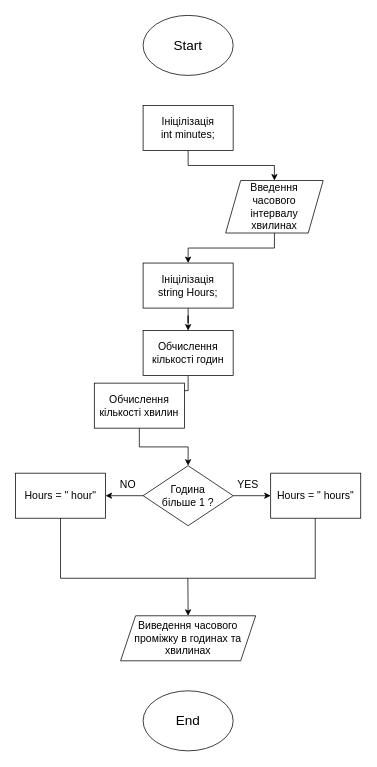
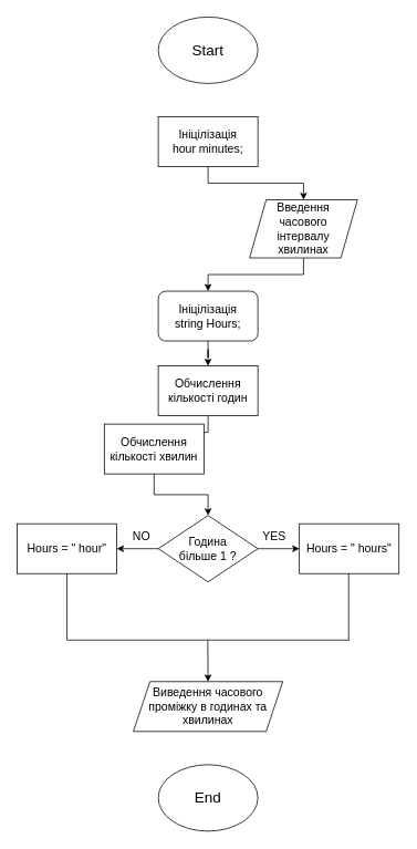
  <mxCell id="0" />
  <mxCell id="1" parent="0" />
  <mxCell id="2" value="&lt;font style=&quot;font-size: 18px;&quot;&gt;Start&lt;/font&gt;" style="ellipse;whiteSpace=wrap;html=1;" vertex="1" parent="1"><mxGeometry x="190" y="20" width="120" height="80" as="geometry" /></mxCell>
  <mxCell id="3" value="" style="edgeStyle=orthogonalEdgeStyle;rounded=0;orthogonalLoop=1;jettySize=auto;html=1;" edge="1" parent="1" source="4" target="6"><mxGeometry relative="1" as="geometry" /></mxCell>
- <mxCell id="4" value="&lt;font style=&quot;font-size: 14px;&quot;&gt;Ініцілізація&lt;br&gt;int minutes;&lt;/font&gt;" style="rounded=0;whiteSpace=wrap;html=1;" vertex="1" parent="1"><mxGeometry x="190" y="140" width="120" height="60" as="geometry" /></mxCell>
+ <mxCell id="4" value="&lt;font style=&quot;font-size: 14px;&quot;&gt;Ініцілізація&lt;br&gt;hour minutes;&lt;/font&gt;" style="rounded=0;whiteSpace=wrap;html=1;" vertex="1" parent="1"><mxGeometry x="190" y="140" width="120" height="60" as="geometry" /></mxCell>
  <mxCell id="5" value="" style="edgeStyle=orthogonalEdgeStyle;rounded=0;orthogonalLoop=1;jettySize=auto;html=1;" edge="1" parent="1" source="6" target="8"><mxGeometry relative="1" as="geometry" /></mxCell>
  <mxCell id="6" value="&lt;font style=&quot;font-size: 14px;&quot;&gt;Введення &lt;br&gt;часового &lt;br&gt;інтервалу &lt;br&gt;хвилинах&lt;/font&gt;" style="shape=parallelogram;perimeter=parallelogramPerimeter;whiteSpace=wrap;html=1;fixedSize=1;" vertex="1" parent="1"><mxGeometry x="300" y="240" width="130" height="70" as="geometry" /></mxCell>
  <mxCell id="7" value="" style="edgeStyle=orthogonalEdgeStyle;rounded=0;orthogonalLoop=1;jettySize=auto;html=1;" edge="1" parent="1" source="8" target="10"><mxGeometry relative="1" as="geometry" /></mxCell>
- <mxCell id="8" value="&lt;font style=&quot;font-size: 14px;&quot;&gt;Ініцілізація &lt;br&gt;string Hours;&lt;/font&gt;" style="rounded=0;whiteSpace=wrap;html=1;" vertex="1" parent="1"><mxGeometry x="190" y="350" width="120" height="60" as="geometry" /></mxCell>
+ <mxCell id="8" value="&lt;font style=&quot;font-size: 14px;&quot;&gt;Ініцілізація &lt;br&gt;string Hours;&lt;/font&gt;" style="whiteSpace=wrap;html=1;rounded=1;" vertex="1" parent="1"><mxGeometry x="190" y="350" width="120" height="60" as="geometry" /></mxCell>
  <mxCell id="9" value="" style="edgeStyle=orthogonalEdgeStyle;rounded=0;orthogonalLoop=1;jettySize=auto;html=1;" edge="1" parent="1" source="10" target="12"><mxGeometry relative="1" as="geometry" /></mxCell>
  <mxCell id="10" value="&lt;font style=&quot;font-size: 14px;&quot;&gt;Обчислення кількості годин&lt;/font&gt;" style="rounded=0;whiteSpace=wrap;html=1;" vertex="1" parent="1"><mxGeometry x="190" y="440" width="120" height="60" as="geometry" /></mxCell>
  <mxCell id="11" value="" style="edgeStyle=orthogonalEdgeStyle;rounded=0;orthogonalLoop=1;jettySize=auto;html=1;" edge="1" parent="1" source="12" target="15"><mxGeometry relative="1" as="geometry" /></mxCell>
  <mxCell id="12" value="&lt;font style=&quot;font-size: 14px;&quot;&gt;Обчислення кількості хвилин&lt;/font&gt;" style="rounded=0;whiteSpace=wrap;html=1;" vertex="1" parent="1"><mxGeometry x="125" y="510" width="120" height="60" as="geometry" /></mxCell>
  <mxCell id="13" value="" style="edgeStyle=orthogonalEdgeStyle;rounded=0;orthogonalLoop=1;jettySize=auto;html=1;" edge="1" parent="1" source="15" target="16"><mxGeometry relative="1" as="geometry" /></mxCell>
  <mxCell id="14" value="" style="edgeStyle=orthogonalEdgeStyle;rounded=0;orthogonalLoop=1;jettySize=auto;html=1;" edge="1" parent="1" source="15" target="18"><mxGeometry relative="1" as="geometry" /></mxCell>
  <mxCell id="15" value="&lt;font style=&quot;font-size: 14px;&quot;&gt;Година &lt;br&gt;більше 1 ?&lt;/font&gt;" style="rhombus;whiteSpace=wrap;html=1;" vertex="1" parent="1"><mxGeometry x="190" y="620" width="120" height="80" as="geometry" /></mxCell>
  <mxCell id="16" value="&lt;font style=&quot;font-size: 14px;&quot;&gt;Hours = &quot; hours&quot;&lt;/font&gt;" style="rounded=0;whiteSpace=wrap;html=1;" vertex="1" parent="1"><mxGeometry x="360" y="630" width="120" height="60" as="geometry" /></mxCell>
  <mxCell id="17" value="&lt;font style=&quot;font-size: 14px;&quot;&gt;YES&lt;/font&gt;" style="text;strokeColor=none;align=center;fillColor=none;html=1;verticalAlign=middle;whiteSpace=wrap;rounded=0;" vertex="1" parent="1"><mxGeometry x="300" y="630" width="60" height="30" as="geometry" /></mxCell>
  <mxCell id="18" value="&lt;font style=&quot;font-size: 14px;&quot;&gt;Hours = &quot; hour&quot;&lt;/font&gt;" style="rounded=0;whiteSpace=wrap;html=1;" vertex="1" parent="1"><mxGeometry x="20" y="630" width="120" height="60" as="geometry" /></mxCell>
  <mxCell id="19" value="&lt;font style=&quot;font-size: 14px;&quot;&gt;NO&lt;/font&gt;" style="text;strokeColor=none;align=center;fillColor=none;html=1;verticalAlign=middle;whiteSpace=wrap;rounded=0;" vertex="1" parent="1"><mxGeometry x="140" y="630" width="60" height="30" as="geometry" /></mxCell>
  <mxCell id="20" value="" style="endArrow=none;html=1;rounded=0;exitX=0.5;exitY=1;exitDx=0;exitDy=0;" edge="1" parent="1" source="18"><mxGeometry width="50" height="50" relative="1" as="geometry"><mxPoint x="360" y="630" as="sourcePoint" /><mxPoint x="80" y="770" as="targetPoint" /></mxGeometry></mxCell>
  <mxCell id="21" value="" style="endArrow=none;html=1;rounded=0;exitX=0.5;exitY=1;exitDx=0;exitDy=0;" edge="1" parent="1"><mxGeometry width="50" height="50" relative="1" as="geometry"><mxPoint x="419.38" y="690" as="sourcePoint" /><mxPoint x="419.38" y="770" as="targetPoint" /></mxGeometry></mxCell>
  <mxCell id="22" value="" style="endArrow=none;html=1;rounded=0;" edge="1" parent="1"><mxGeometry width="50" height="50" relative="1" as="geometry"><mxPoint x="80" y="770" as="sourcePoint" /><mxPoint x="420" y="770" as="targetPoint" /></mxGeometry></mxCell>
  <mxCell id="23" value="&lt;font style=&quot;font-size: 14px;&quot;&gt;Виведення часового проміжку в годинах та хвилинах&lt;/font&gt;" style="shape=parallelogram;perimeter=parallelogramPerimeter;whiteSpace=wrap;html=1;fixedSize=1;" vertex="1" parent="1"><mxGeometry x="160" y="820" width="180" height="60" as="geometry" /></mxCell>
  <mxCell id="24" value="" style="endArrow=classic;html=1;rounded=0;entryX=0.5;entryY=0;entryDx=0;entryDy=0;" edge="1" parent="1" target="23"><mxGeometry width="50" height="50" relative="1" as="geometry"><mxPoint x="249.66" y="770" as="sourcePoint" /><mxPoint x="250" y="810" as="targetPoint" /></mxGeometry></mxCell>
  <mxCell id="25" value="&lt;font style=&quot;font-size: 18px;&quot;&gt;End&lt;/font&gt;" style="ellipse;whiteSpace=wrap;html=1;" vertex="1" parent="1"><mxGeometry x="190" y="920" width="120" height="80" as="geometry" /></mxCell>
